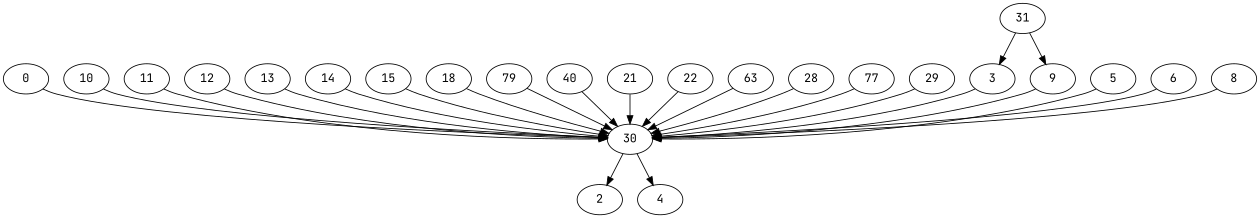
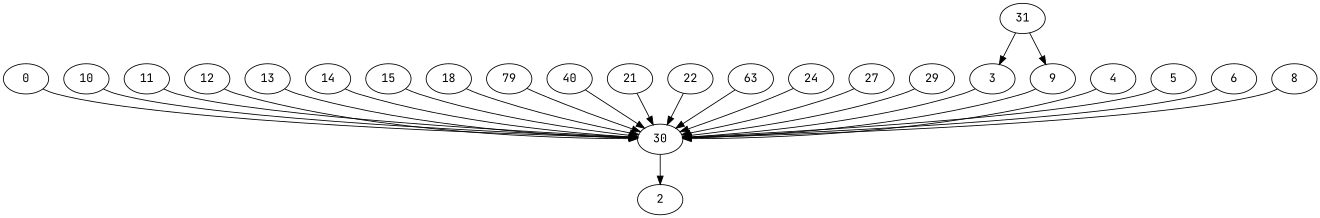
  digraph {
    fontname="JetBrains Mono"
    node [fontname="JetBrains Mono"]
    edge [fontname="JetBrains Mono" penwidth=1]
    n1 [label=0]
    n2 [label=30]
    n3 [label=2]
    n4 [label=10]
    n5 [label=11]
    n6 [label=12]
    n7 [label=13]
    n8 [label=14]
    n9 [label=15]
    n10 [label=18]
    n11 [label=79]
    n12 [label=40]
    n13 [label=21]
    n14 [label=22]
    n15 [label=63]
-   n16 [label=28]
-   n17 [label=77]
+   n16 [label=24]
+   n17 [label=27]
    n18 [label=29]
    n19 [label=3]
    n20 [label=31]
    n21 [label=9]
    n22 [label=4]
    n23 [label=5]
    n24 [label=6]
    n25 [label=8]
    n1 -> n2
    n2 -> n3
    n4 -> n2
    n5 -> n2
    n6 -> n2
    n7 -> n2
    n8 -> n2
    n9 -> n2
    n10 -> n2
    n11 -> n2
    n12 -> n2
    n13 -> n2
    n14 -> n2
    n15 -> n2
    n16 -> n2
    n17 -> n2
    n18 -> n2
    n19 -> n2
    n20 -> n19
    n20 -> n21
    n21 -> n2
-   n2 -> n22
+   n22 -> n2
    n23 -> n2
    n24 -> n2
    n25 -> n2
  }
